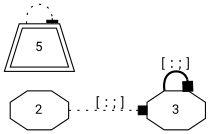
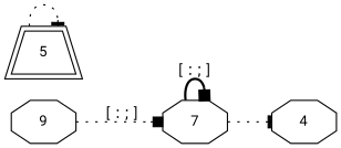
  digraph {
    fontname="Roboto Mono"
    rankdir=LR
    node [fillcolor=white fontname="Roboto Mono" fontsize=12 peripheries=1 shape=octagon style=filled]
    edge [arrowhead=box fontname="Roboto Mono" fontsize=12 style=dotted]
-   2
-   3
+   2 [label=9]
+   3 [label=7]
    5 [peripheries=2 shape=trapezium]
+   4
    2 -> 3 [label="[:;]"]
    3 -> 3 [label="[:;]" style=bold]
+   3 -> 4 [arrowhead=tee]
    5 -> 5 [arrowhead=tee]
  }
